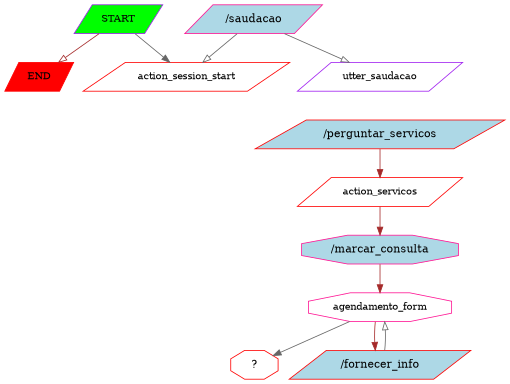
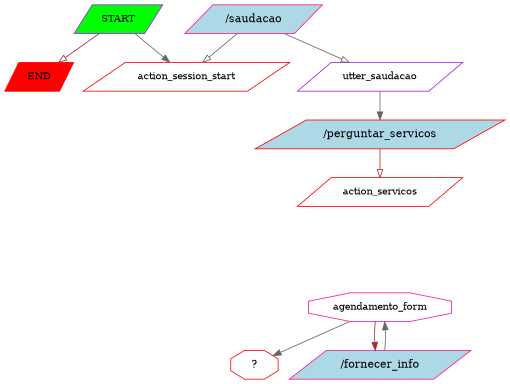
  digraph {
    node [color=red fontsize=12 shape=parallelogram style=filled]
    edge [arrowhead=normal color=gray40]
    n1 [color=purple fillcolor=green label=START]
    n2 [fillcolor=red label=END]
    n3 [label=action_session_start style=""]
    n4 [color=deeppink fillcolor=lightblue label="/saudacao" fontsize=""]
    n5 [color=purple label=utter_saudacao style=""]
    n6 [fillcolor=lightblue label="/perguntar_servicos" fontsize=""]
    n7 [label=action_servicos style=""]
-   n8 [color=deeppink fillcolor=lightblue label="/marcar_consulta" shape=octagon fontsize=""]
    n9 [color=deeppink label=agendamento_form shape=octagon style=""]
    n10 [label="  ?  " shape=octagon fontsize="" style=""]
-   n11 [fillcolor=lightblue label="/fornecer_info" fontsize=""]
+   n11 [color=deeppink fillcolor=lightblue label="/fornecer_info" fontsize=""]
    n1 -> n2 [arrowhead=onormal color=brown]
    n1 -> n3
    n4 -> n3 [arrowhead=onormal]
    n4 -> n5 [arrowhead=onormal]
-   n6 -> n7 [color=brown]
-   n7 -> n8 [color=brown]
-   n8 -> n9 [color=brown]
+   n5 -> n6
+   n6 -> n7 [arrowhead=onormal color=brown]
    n9 -> n10
    n9 -> n11 [color=brown]
-   n11 -> n9 [arrowhead=onormal]
+   n11 -> n9
  }
